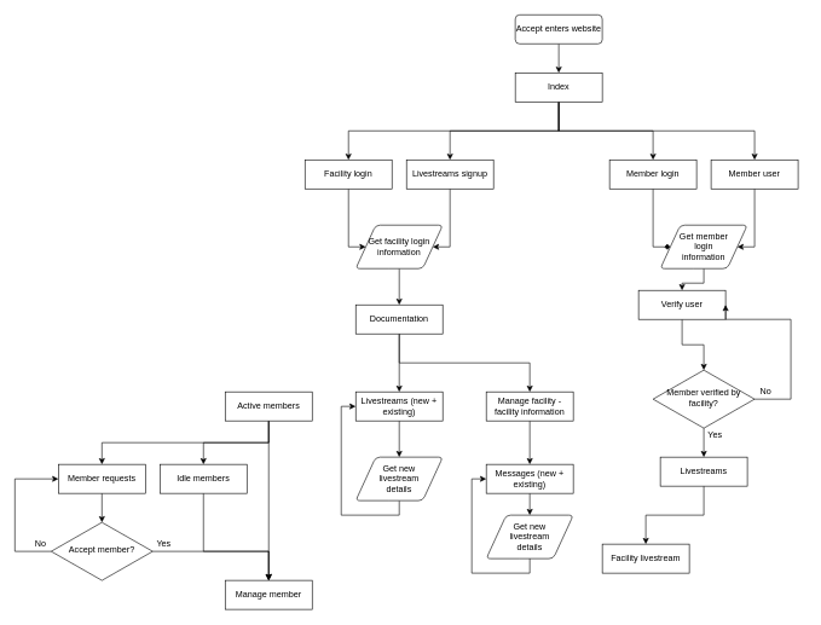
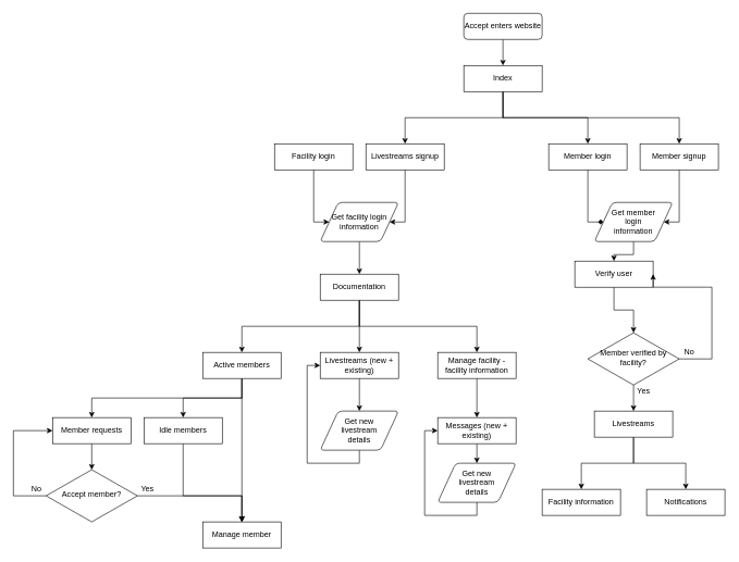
  <mxCell id="0" />
  <mxCell id="1" parent="0" />
- <mxCell id="2" style="edgeStyle=orthogonalEdgeStyle;rounded=0;orthogonalLoop=1;jettySize=auto;html=1;exitX=0.5;exitY=1;exitDx=0;exitDy=0;entryX=0.5;entryY=0;entryDx=0;entryDy=0;" parent="1" source="6" target="8" edge="1"><mxGeometry relative="1" as="geometry" /></mxCell>
  <mxCell id="3" style="edgeStyle=orthogonalEdgeStyle;rounded=0;orthogonalLoop=1;jettySize=auto;html=1;exitX=0.5;exitY=1;exitDx=0;exitDy=0;entryX=0.5;entryY=0;entryDx=0;entryDy=0;" parent="1" source="6" target="14" edge="1"><mxGeometry relative="1" as="geometry" /></mxCell>
  <mxCell id="4" style="edgeStyle=orthogonalEdgeStyle;rounded=0;orthogonalLoop=1;jettySize=auto;html=1;exitX=0.5;exitY=1;exitDx=0;exitDy=0;entryX=0.5;entryY=0;entryDx=0;entryDy=0;" parent="1" source="6" target="10" edge="1"><mxGeometry relative="1" as="geometry" /></mxCell>
  <mxCell id="5" style="edgeStyle=orthogonalEdgeStyle;rounded=0;orthogonalLoop=1;jettySize=auto;html=1;exitX=0.5;exitY=1;exitDx=0;exitDy=0;entryX=0.5;entryY=0;entryDx=0;entryDy=0;" parent="1" source="6" target="12" edge="1"><mxGeometry relative="1" as="geometry" /></mxCell>
  <mxCell id="6" value="Index" style="rounded=0;whiteSpace=wrap;html=1;" parent="1" vertex="1"><mxGeometry x="710" y="100" width="120" height="40" as="geometry" /></mxCell>
  <mxCell id="7" style="edgeStyle=orthogonalEdgeStyle;rounded=0;orthogonalLoop=1;jettySize=auto;html=1;exitX=0.5;exitY=1;exitDx=0;exitDy=0;entryX=0;entryY=0.5;entryDx=0;entryDy=0;" edge="1" parent="1" source="8" target="33"><mxGeometry relative="1" as="geometry"><Array as="points"><mxPoint x="480" y="340" /></Array></mxGeometry></mxCell>
  <mxCell id="8" value="Facility login" style="rounded=0;whiteSpace=wrap;html=1;" parent="1" vertex="1"><mxGeometry x="420" y="220" width="120" height="40" as="geometry" /></mxCell>
  <mxCell id="9" style="edgeStyle=orthogonalEdgeStyle;rounded=0;orthogonalLoop=1;jettySize=auto;html=1;exitX=0.5;exitY=1;exitDx=0;exitDy=0;entryX=0;entryY=0.5;entryDx=0;entryDy=0;endArrow=diamond;" edge="1" parent="1" source="10" target="34"><mxGeometry relative="1" as="geometry"><Array as="points"><mxPoint x="900" y="340" /></Array></mxGeometry></mxCell>
  <mxCell id="10" value="Member login" style="rounded=0;whiteSpace=wrap;html=1;" parent="1" vertex="1"><mxGeometry x="840" y="220" width="120" height="40" as="geometry" /></mxCell>
  <mxCell id="11" style="edgeStyle=orthogonalEdgeStyle;rounded=0;orthogonalLoop=1;jettySize=auto;html=1;exitX=0.5;exitY=1;exitDx=0;exitDy=0;entryX=1;entryY=0.5;entryDx=0;entryDy=0;" edge="1" parent="1" source="12" target="34"><mxGeometry relative="1" as="geometry"><Array as="points"><mxPoint x="1040" y="340" /></Array></mxGeometry></mxCell>
- <mxCell id="12" value="Member user" style="rounded=0;whiteSpace=wrap;html=1;" parent="1" vertex="1"><mxGeometry x="980" y="220" width="120" height="40" as="geometry" /></mxCell>
+ <mxCell id="12" value="Member signup" style="rounded=0;whiteSpace=wrap;html=1;" parent="1" vertex="1"><mxGeometry x="980" y="220" width="120" height="40" as="geometry" /></mxCell>
  <mxCell id="13" style="edgeStyle=orthogonalEdgeStyle;rounded=0;orthogonalLoop=1;jettySize=auto;html=1;exitX=0.5;exitY=1;exitDx=0;exitDy=0;entryX=1;entryY=0.5;entryDx=0;entryDy=0;" edge="1" parent="1" source="14" target="33"><mxGeometry relative="1" as="geometry"><Array as="points"><mxPoint x="620" y="340" /></Array></mxGeometry></mxCell>
  <mxCell id="14" value="Livestreams signup" style="rounded=0;whiteSpace=wrap;html=1;" parent="1" vertex="1"><mxGeometry x="560" y="220" width="120" height="40" as="geometry" /></mxCell>
+ <mxCell id="15" style="edgeStyle=orthogonalEdgeStyle;rounded=0;orthogonalLoop=1;jettySize=auto;html=1;exitX=0.5;exitY=1;exitDx=0;exitDy=0;entryX=0.5;entryY=0;entryDx=0;entryDy=0;" edge="1" parent="1" source="18" target="40"><mxGeometry relative="1" as="geometry" /></mxCell>
  <mxCell id="16" style="edgeStyle=orthogonalEdgeStyle;rounded=0;orthogonalLoop=1;jettySize=auto;html=1;exitX=0.5;exitY=1;exitDx=0;exitDy=0;" edge="1" parent="1" source="18" target="46"><mxGeometry relative="1" as="geometry" /></mxCell>
  <mxCell id="17" style="edgeStyle=orthogonalEdgeStyle;rounded=0;orthogonalLoop=1;jettySize=auto;html=1;exitX=0.5;exitY=1;exitDx=0;exitDy=0;entryX=0.5;entryY=0;entryDx=0;entryDy=0;" edge="1" parent="1" source="18" target="48"><mxGeometry relative="1" as="geometry" /></mxCell>
  <mxCell id="18" value="Documentation" style="rounded=0;whiteSpace=wrap;html=1;" parent="1" vertex="1"><mxGeometry x="490" y="420" width="120" height="40" as="geometry" /></mxCell>
  <mxCell id="19" style="edgeStyle=orthogonalEdgeStyle;rounded=0;orthogonalLoop=1;jettySize=auto;html=1;exitX=0.5;exitY=1;exitDx=0;exitDy=0;entryX=0.5;entryY=0;entryDx=0;entryDy=0;" edge="1" parent="1" source="21" target="23"><mxGeometry relative="1" as="geometry" /></mxCell>
+ <mxCell id="20" style="edgeStyle=orthogonalEdgeStyle;rounded=0;orthogonalLoop=1;jettySize=auto;html=1;exitX=0.5;exitY=1;exitDx=0;exitDy=0;entryX=0.5;entryY=0;entryDx=0;entryDy=0;" edge="1" parent="1" source="21" target="22"><mxGeometry relative="1" as="geometry" /></mxCell>
  <mxCell id="21" value="Livestreams" style="rounded=0;whiteSpace=wrap;html=1;" parent="1" vertex="1"><mxGeometry x="910" y="630" width="120" height="40" as="geometry" /></mxCell>
- <mxCell id="23" value="Facility livestream" style="rounded=0;whiteSpace=wrap;html=1;" parent="1" vertex="1"><mxGeometry x="830" y="750" width="120" height="40" as="geometry" /></mxCell>
+ <mxCell id="22" value="Notifications" style="rounded=0;whiteSpace=wrap;html=1;" parent="1" vertex="1"><mxGeometry x="990" y="750" width="120" height="40" as="geometry" /></mxCell>
+ <mxCell id="23" value="Facility information" style="rounded=0;whiteSpace=wrap;html=1;" parent="1" vertex="1"><mxGeometry x="830" y="750" width="120" height="40" as="geometry" /></mxCell>
  <mxCell id="24" style="edgeStyle=orthogonalEdgeStyle;rounded=0;orthogonalLoop=1;jettySize=auto;html=1;exitX=0.5;exitY=1;exitDx=0;exitDy=0;entryX=0.5;entryY=0;entryDx=0;entryDy=0;" edge="1" parent="1" source="25" target="29"><mxGeometry relative="1" as="geometry"><mxPoint x="970" y="510" as="targetPoint" /></mxGeometry></mxCell>
  <mxCell id="25" value="Verify user" style="rounded=0;whiteSpace=wrap;html=1;" parent="1" vertex="1"><mxGeometry x="880" y="400" width="120" height="40" as="geometry" /></mxCell>
  <mxCell id="26" style="edgeStyle=orthogonalEdgeStyle;rounded=0;orthogonalLoop=1;jettySize=auto;html=1;exitX=0.5;exitY=1;exitDx=0;exitDy=0;" edge="1" parent="1" source="34" target="25"><mxGeometry relative="1" as="geometry"><mxPoint x="970" y="380" as="sourcePoint" /></mxGeometry></mxCell>
  <mxCell id="27" style="edgeStyle=orthogonalEdgeStyle;rounded=0;orthogonalLoop=1;jettySize=auto;html=1;exitX=1;exitY=0.5;exitDx=0;exitDy=0;entryX=1;entryY=0.5;entryDx=0;entryDy=0;" edge="1" parent="1" source="29" target="25"><mxGeometry relative="1" as="geometry"><Array as="points"><mxPoint x="1090" y="550" /><mxPoint x="1090" y="440" /></Array></mxGeometry></mxCell>
  <mxCell id="28" style="edgeStyle=orthogonalEdgeStyle;rounded=0;orthogonalLoop=1;jettySize=auto;html=1;exitX=0.5;exitY=1;exitDx=0;exitDy=0;entryX=0.5;entryY=0;entryDx=0;entryDy=0;" edge="1" parent="1" source="29" target="21"><mxGeometry relative="1" as="geometry" /></mxCell>
  <mxCell id="29" value="Member verified by facility?" style="rhombus;whiteSpace=wrap;html=1;shadow=0;fontFamily=Helvetica;fontSize=12;align=center;strokeWidth=1;spacing=6;spacingTop=-4;" vertex="1" parent="1"><mxGeometry x="900" y="510" width="140" height="80" as="geometry" /></mxCell>
  <mxCell id="30" value="Yes" style="text;html=1;align=center;verticalAlign=middle;resizable=0;points=[];autosize=1;strokeColor=none;" vertex="1" parent="1"><mxGeometry x="970" y="590" width="30" height="20" as="geometry" /></mxCell>
  <mxCell id="31" value="No" style="text;html=1;align=center;verticalAlign=middle;resizable=0;points=[];autosize=1;strokeColor=none;" vertex="1" parent="1"><mxGeometry x="1040" y="530" width="30" height="20" as="geometry" /></mxCell>
  <mxCell id="32" style="edgeStyle=orthogonalEdgeStyle;rounded=0;orthogonalLoop=1;jettySize=auto;html=1;exitX=0.5;exitY=1;exitDx=0;exitDy=0;entryX=0.5;entryY=0;entryDx=0;entryDy=0;" edge="1" parent="1" source="33" target="18"><mxGeometry relative="1" as="geometry" /></mxCell>
  <mxCell id="33" value="Get facility login information" style="shape=parallelogram;html=1;strokeWidth=1;perimeter=parallelogramPerimeter;whiteSpace=wrap;rounded=1;arcSize=12;size=0.23;shadow=0;sketch=0;" vertex="1" parent="1"><mxGeometry x="490" y="310" width="120" height="60" as="geometry" /></mxCell>
  <mxCell id="34" value="Get member&lt;br&gt;login&lt;br&gt;information" style="shape=parallelogram;html=1;strokeWidth=1;perimeter=parallelogramPerimeter;whiteSpace=wrap;rounded=1;arcSize=12;size=0.23;" vertex="1" parent="1"><mxGeometry x="910" y="310" width="120" height="60" as="geometry" /></mxCell>
  <mxCell id="35" style="edgeStyle=orthogonalEdgeStyle;rounded=0;orthogonalLoop=1;jettySize=auto;html=1;exitX=0.5;exitY=1;exitDx=0;exitDy=0;entryX=0.5;entryY=0;entryDx=0;entryDy=0;" edge="1" parent="1" source="36" target="6"><mxGeometry relative="1" as="geometry" /></mxCell>
  <mxCell id="36" value="Accept enters website" style="rounded=1;whiteSpace=wrap;html=1;fontSize=12;glass=0;strokeWidth=1;shadow=0;" vertex="1" parent="1"><mxGeometry x="710" width="120" height="40" as="geometry" y="20" /></mxCell>
  <mxCell id="37" style="edgeStyle=orthogonalEdgeStyle;rounded=0;orthogonalLoop=1;jettySize=auto;html=1;exitX=0.5;exitY=1;exitDx=0;exitDy=0;entryX=0.5;entryY=0;entryDx=0;entryDy=0;" edge="1" parent="1" source="40" target="42"><mxGeometry relative="1" as="geometry" /></mxCell>
  <mxCell id="38" style="edgeStyle=orthogonalEdgeStyle;rounded=0;orthogonalLoop=1;jettySize=auto;html=1;exitX=0.5;exitY=1;exitDx=0;exitDy=0;entryX=0.5;entryY=0;entryDx=0;entryDy=0;" edge="1" parent="1" source="40" target="44"><mxGeometry relative="1" as="geometry" /></mxCell>
  <mxCell id="39" style="edgeStyle=orthogonalEdgeStyle;rounded=0;orthogonalLoop=1;jettySize=auto;html=1;exitX=0.5;exitY=1;exitDx=0;exitDy=0;entryX=0.5;entryY=0;entryDx=0;entryDy=0;" edge="1" parent="1" source="40" target="51"><mxGeometry relative="1" as="geometry" /></mxCell>
  <mxCell id="40" value="Active members" style="rounded=0;whiteSpace=wrap;html=1;" vertex="1" parent="1"><mxGeometry x="310" y="540" width="120" height="40" as="geometry" /></mxCell>
  <mxCell id="41" style="edgeStyle=orthogonalEdgeStyle;rounded=0;orthogonalLoop=1;jettySize=auto;html=1;exitX=0.5;exitY=1;exitDx=0;exitDy=0;entryX=0.5;entryY=0;entryDx=0;entryDy=0;" edge="1" parent="1" source="42" target="54"><mxGeometry relative="1" as="geometry" /></mxCell>
  <mxCell id="42" value="Member requests&lt;span style=&quot;color: rgba(0 , 0 , 0 , 0) ; font-family: monospace ; font-size: 0px&quot;&gt;%3CmxGraphModel%3E%3Croot%3E%3CmxCell%20id%3D%220%22%2F%3E%3CmxCell%20id%3D%221%22%20parent%3D%220%22%2F%3E%3CmxCell%20id%3D%222%22%20value%3D%22Active%20members%22%20style%3D%22rounded%3D0%3BwhiteSpace%3Dwrap%3Bhtml%3D1%3B%22%20vertex%3D%221%22%20parent%3D%221%22%3E%3CmxGeometry%20x%3D%22620%22%20y%3D%22520%22%20width%3D%22120%22%20height%3D%2240%22%20as%3D%22geometry%22%2F%3E%3C%2FmxCell%3E%3C%2Froot%3E%3C%2FmxGraphModel%3E&lt;/span&gt;" style="rounded=0;whiteSpace=wrap;html=1;" vertex="1" parent="1"><mxGeometry x="80" y="640" width="120" height="40" as="geometry" /></mxCell>
  <mxCell id="43" style="edgeStyle=orthogonalEdgeStyle;rounded=0;orthogonalLoop=1;jettySize=auto;html=1;exitX=0.5;exitY=1;exitDx=0;exitDy=0;entryX=0.5;entryY=0;entryDx=0;entryDy=0;" edge="1" parent="1" source="44" target="51"><mxGeometry relative="1" as="geometry"><Array as="points"><mxPoint x="280" y="760" /><mxPoint x="370" y="760" /></Array></mxGeometry></mxCell>
  <mxCell id="44" value="Idle members" style="rounded=0;whiteSpace=wrap;html=1;" vertex="1" parent="1"><mxGeometry x="220" y="640" width="120" height="40" as="geometry" /></mxCell>
  <mxCell id="45" style="edgeStyle=orthogonalEdgeStyle;rounded=0;orthogonalLoop=1;jettySize=auto;html=1;exitX=0.5;exitY=1;exitDx=0;exitDy=0;entryX=0.5;entryY=0;entryDx=0;entryDy=0;" edge="1" parent="1" source="46" target="58"><mxGeometry relative="1" as="geometry" /></mxCell>
  <mxCell id="46" value="Livestreams (new + existing)&lt;span style=&quot;color: rgba(0 , 0 , 0 , 0) ; font-family: monospace ; font-size: 0px&quot;&gt;%3CmxGraphModel%3E%3Croot%3E%3CmxCell%20id%3D%220%22%2F%3E%3CmxCell%20id%3D%221%22%20parent%3D%220%22%2F%3E%3CmxCell%20id%3D%222%22%20value%3D%22Active%20members%22%20style%3D%22rounded%3D0%3BwhiteSpace%3Dwrap%3Bhtml%3D1%3B%22%20vertex%3D%221%22%20parent%3D%221%22%3E%3CmxGeometry%20x%3D%22580%22%20y%3D%22520%22%20width%3D%22120%22%20height%3D%2240%22%20as%3D%22geometry%22%2F%3E%3C%2FmxCell%3E%3C%2Froot%3E%3C%2FmxGraphModel%3E&lt;/span&gt;" style="rounded=0;whiteSpace=wrap;html=1;" vertex="1" parent="1"><mxGeometry x="490" y="540" width="120" height="40" as="geometry" /></mxCell>
  <mxCell id="47" style="edgeStyle=orthogonalEdgeStyle;rounded=0;orthogonalLoop=1;jettySize=auto;html=1;exitX=0.5;exitY=1;exitDx=0;exitDy=0;entryX=0.5;entryY=0;entryDx=0;entryDy=0;" edge="1" parent="1" source="48" target="50"><mxGeometry relative="1" as="geometry" /></mxCell>
  <mxCell id="48" value="Manage facility - facility information" style="rounded=0;whiteSpace=wrap;html=1;" vertex="1" parent="1"><mxGeometry x="670" y="540" width="120" height="40" as="geometry" /></mxCell>
  <mxCell id="49" style="edgeStyle=orthogonalEdgeStyle;rounded=0;orthogonalLoop=1;jettySize=auto;html=1;exitX=0.5;exitY=1;exitDx=0;exitDy=0;entryX=0.5;entryY=0;entryDx=0;entryDy=0;" edge="1" parent="1" source="50" target="60"><mxGeometry relative="1" as="geometry" /></mxCell>
  <mxCell id="50" value="Messages (new + existing)" style="rounded=0;whiteSpace=wrap;html=1;" vertex="1" parent="1"><mxGeometry x="670" y="640" width="120" height="40" as="geometry" /></mxCell>
  <mxCell id="51" value="Manage member" style="rounded=0;whiteSpace=wrap;html=1;" vertex="1" parent="1"><mxGeometry x="310" y="800" width="120" height="40" as="geometry" /></mxCell>
  <mxCell id="52" style="edgeStyle=orthogonalEdgeStyle;rounded=0;orthogonalLoop=1;jettySize=auto;html=1;exitX=0;exitY=0.5;exitDx=0;exitDy=0;entryX=0;entryY=0.5;entryDx=0;entryDy=0;" edge="1" parent="1" source="54" target="42"><mxGeometry relative="1" as="geometry"><Array as="points"><mxPoint x="20" y="760" /><mxPoint x="20" y="660" /></Array></mxGeometry></mxCell>
  <mxCell id="53" style="edgeStyle=orthogonalEdgeStyle;rounded=0;orthogonalLoop=1;jettySize=auto;html=1;exitX=1;exitY=0.5;exitDx=0;exitDy=0;entryX=0.5;entryY=0;entryDx=0;entryDy=0;" edge="1" parent="1" source="54" target="51"><mxGeometry relative="1" as="geometry" /></mxCell>
  <mxCell id="54" value="Accept member?" style="rhombus;whiteSpace=wrap;html=1;shadow=0;fontFamily=Helvetica;fontSize=12;align=center;strokeWidth=1;spacing=6;spacingTop=-4;" vertex="1" parent="1"><mxGeometry x="70" y="720" width="140" height="80" as="geometry" /></mxCell>
  <mxCell id="55" value="No" style="text;html=1;align=center;verticalAlign=middle;resizable=0;points=[];autosize=1;strokeColor=none;" vertex="1" parent="1"><mxGeometry x="40" y="740" width="30" height="20" as="geometry" /></mxCell>
  <mxCell id="56" value="Yes" style="text;html=1;align=center;verticalAlign=middle;resizable=0;points=[];autosize=1;strokeColor=none;" vertex="1" parent="1"><mxGeometry x="210" y="740" width="30" height="20" as="geometry" /></mxCell>
  <mxCell id="57" style="edgeStyle=orthogonalEdgeStyle;rounded=0;orthogonalLoop=1;jettySize=auto;html=1;exitX=0.5;exitY=1;exitDx=0;exitDy=0;entryX=0;entryY=0.5;entryDx=0;entryDy=0;" edge="1" parent="1" source="58" target="46"><mxGeometry relative="1" as="geometry" /></mxCell>
  <mxCell id="58" value="Get new&lt;br&gt;livestream&lt;br&gt;details" style="shape=parallelogram;html=1;strokeWidth=1;perimeter=parallelogramPerimeter;whiteSpace=wrap;rounded=1;arcSize=12;size=0.23;shadow=0;sketch=0;" vertex="1" parent="1"><mxGeometry x="490" y="630" width="120" height="60" as="geometry" /></mxCell>
  <mxCell id="59" style="edgeStyle=orthogonalEdgeStyle;rounded=0;orthogonalLoop=1;jettySize=auto;html=1;exitX=0.5;exitY=1;exitDx=0;exitDy=0;entryX=0;entryY=0.5;entryDx=0;entryDy=0;" edge="1" parent="1" source="60" target="50"><mxGeometry relative="1" as="geometry" /></mxCell>
  <mxCell id="60" value="Get new&lt;br&gt;livestream&lt;br&gt;details" style="shape=parallelogram;html=1;strokeWidth=1;perimeter=parallelogramPerimeter;whiteSpace=wrap;rounded=1;arcSize=12;size=0.23;shadow=0;sketch=0;" vertex="1" parent="1"><mxGeometry x="670" y="710" width="120" height="60" as="geometry" /></mxCell>
